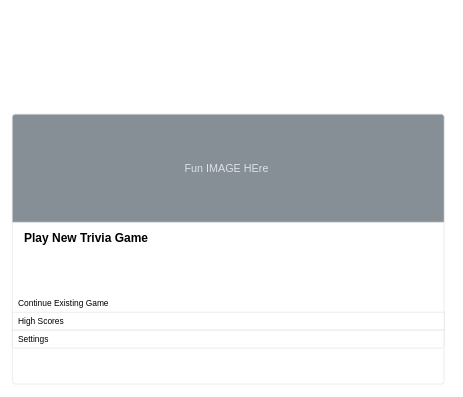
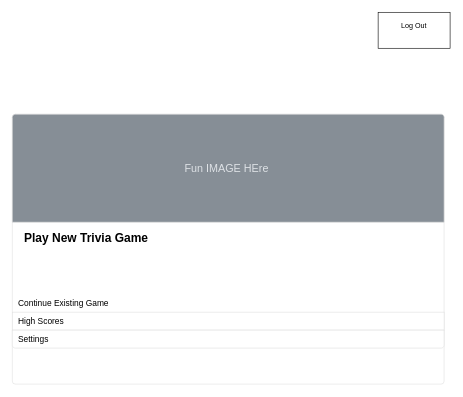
  <mxCell id="0" />
  <mxCell id="1" parent="0" />
+ <mxCell id="2" value="Log Out&lt;div&gt;&lt;br&gt;&lt;/div&gt;" style="rounded=0;whiteSpace=wrap;html=1;" parent="1" vertex="1"><mxGeometry x="630" y="20" width="120" height="60" as="geometry" /></mxCell>
  <mxCell id="3" value="" style="html=1;shadow=0;dashed=0;shape=mxgraph.bootstrap.rrect;rSize=5;strokeColor=#DFDFDF;html=1;whiteSpace=wrap;fillColor=#ffffff;fontColor=#000000;verticalAlign=bottom;align=left;spacing=20;spacingBottom=130;fontSize=14;" parent="1" vertex="1"><mxGeometry x="20" y="190" width="720" height="450" as="geometry" /></mxCell>
  <mxCell id="4" value="Fun IMAGE HEre&amp;nbsp;" style="html=1;shadow=0;dashed=0;shape=mxgraph.bootstrap.topButton;rSize=5;perimeter=none;whiteSpace=wrap;fillColor=#868E96;strokeColor=#DFDFDF;fontColor=#DEE2E6;resizeWidth=1;fontSize=18;" parent="3" vertex="1"><mxGeometry width="720" height="180" relative="1" as="geometry" /></mxCell>
  <mxCell id="5" value="&lt;span style=&quot;font-size: 20px;&quot;&gt;&lt;b&gt;Play New Trivia Game&amp;nbsp;&lt;/b&gt;&lt;/span&gt;" style="perimeter=none;html=1;whiteSpace=wrap;fillColor=none;strokeColor=none;resizeWidth=1;verticalAlign=top;align=left;spacing=20;spacingTop=-10;fontSize=14;" parent="3" vertex="1"><mxGeometry width="720" height="120" relative="1" as="geometry"><mxPoint y="180" as="offset" /></mxGeometry></mxCell>
  <mxCell id="6" value="Continue Existing Game&amp;nbsp;&lt;span style=&quot;white-space: pre;&quot;&gt;&#09;&lt;/span&gt;" style="html=1;shadow=0;dashed=0;strokeColor=none;fontSize=14;fillColor=none;perimeter=none;whiteSpace=wrap;resizeWidth=1;align=left;spacing=10;" parent="3" vertex="1"><mxGeometry width="720" height="30" relative="1" as="geometry"><mxPoint y="300" as="offset" /></mxGeometry></mxCell>
  <mxCell id="7" value="High Scores&amp;nbsp;" style="strokeColor=inherit;fillColor=inherit;gradientColor=inherit;fontColor=inherit;html=1;shadow=0;dashed=0;perimeter=none;fontSize=14;whiteSpace=wrap;resizeWidth=1;align=left;spacing=10;" parent="3" vertex="1"><mxGeometry width="720" height="30" relative="1" as="geometry"><mxPoint y="330" as="offset" /></mxGeometry></mxCell>
  <mxCell id="8" value="Settings&amp;nbsp;" style="strokeColor=inherit;fillColor=inherit;gradientColor=inherit;fontColor=inherit;html=1;shadow=0;dashed=0;shape=mxgraph.bootstrap.bottomButton;rSize=5;perimeter=none;fontSize=14;whiteSpace=wrap;resizeWidth=1;resizeHeight=0;align=left;spacing=10;" parent="3" vertex="1"><mxGeometry width="720" height="30" relative="1" as="geometry"><mxPoint y="360" as="offset" /></mxGeometry></mxCell>
